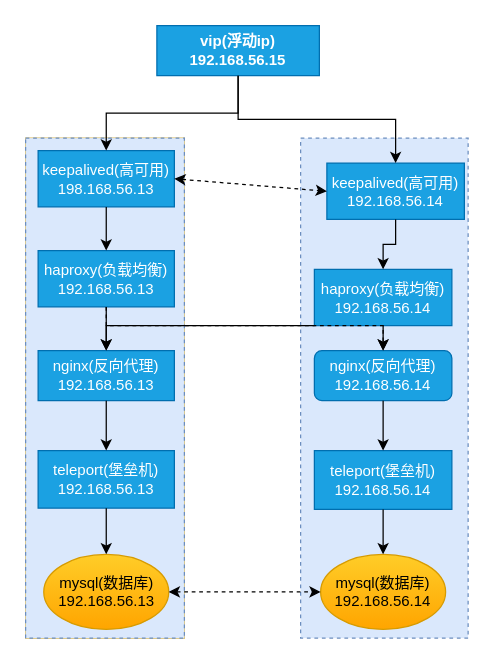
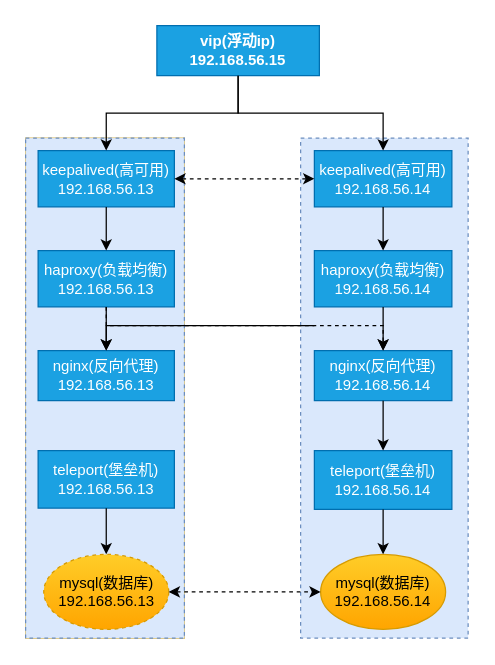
  <mxCell id="0" />
  <mxCell id="1" parent="0" />
  <mxCell id="2" value="" style="group;gradientColor=#ffd966;fillColor=#fff2cc;strokeColor=#d6b656;" vertex="1" connectable="0" parent="1"><mxGeometry x="20" y="110" width="127" height="400" as="geometry" /></mxCell>
  <mxCell id="3" value="" style="rounded=0;whiteSpace=wrap;html=1;dashed=1;fillColor=#dae8fc;strokeColor=#6c8ebf;" parent="2" vertex="1"><mxGeometry width="127" height="400" as="geometry" /></mxCell>
- <mxCell id="4" value="keepalived(高可用)&lt;br&gt;198.168.56.13" style="rounded=0;whiteSpace=wrap;html=1;fillColor=#1ba1e2;strokeColor=#006EAF;fontColor=#ffffff;" parent="2" vertex="1"><mxGeometry x="10" y="10" width="109" height="45" as="geometry" /></mxCell>
+ <mxCell id="4" value="keepalived(高可用)&lt;br&gt;192.168.56.13" style="rounded=0;whiteSpace=wrap;html=1;fillColor=#1ba1e2;strokeColor=#006EAF;fontColor=#ffffff;" parent="2" vertex="1"><mxGeometry x="10" y="10" width="109" height="45" as="geometry" /></mxCell>
  <mxCell id="5" value="haproxy(负载均衡)&lt;br&gt;192.168.56.13" style="rounded=0;whiteSpace=wrap;html=1;fillColor=#1ba1e2;strokeColor=#006EAF;fontColor=#ffffff;" parent="2" vertex="1"><mxGeometry x="10" y="90" width="109" height="45" as="geometry" /></mxCell>
  <mxCell id="6" style="edgeStyle=orthogonalEdgeStyle;rounded=0;orthogonalLoop=1;jettySize=auto;html=1;exitX=0.5;exitY=1;exitDx=0;exitDy=0;entryX=0.5;entryY=0;entryDx=0;entryDy=0;" edge="1" parent="2" source="4" target="5"><mxGeometry relative="1" as="geometry" /></mxCell>
  <mxCell id="7" value="nginx(反向代理)&lt;br&gt;192.168.56.13" style="rounded=0;whiteSpace=wrap;html=1;fillColor=#1ba1e2;strokeColor=#006EAF;fontColor=#ffffff;" parent="2" vertex="1"><mxGeometry x="10" y="170" width="109" height="40" as="geometry" /></mxCell>
  <mxCell id="8" style="edgeStyle=orthogonalEdgeStyle;rounded=0;orthogonalLoop=1;jettySize=auto;html=1;exitX=0.5;exitY=1;exitDx=0;exitDy=0;entryX=0.5;entryY=0;entryDx=0;entryDy=0;" edge="1" parent="2" source="5" target="7"><mxGeometry relative="1" as="geometry" /></mxCell>
  <mxCell id="9" value="teleport(堡垒机)&lt;br&gt;192.168.56.13" style="rounded=0;whiteSpace=wrap;html=1;fillColor=#1ba1e2;strokeColor=#006EAF;fontColor=#ffffff;" parent="2" vertex="1"><mxGeometry x="10" y="250" width="109" height="46" as="geometry" /></mxCell>
- <mxCell id="10" style="edgeStyle=orthogonalEdgeStyle;rounded=0;orthogonalLoop=1;jettySize=auto;html=1;exitX=0.5;exitY=1;exitDx=0;exitDy=0;entryX=0.5;entryY=0;entryDx=0;entryDy=0;" edge="1" parent="2" source="7" target="9"><mxGeometry relative="1" as="geometry" /></mxCell>
- <mxCell id="11" value="mysql(数据库)&lt;br&gt;192.168.56.13" style="ellipse;whiteSpace=wrap;html=1;fillColor=#ffcd28;strokeColor=#d79b00;gradientColor=#ffa500;" parent="2" vertex="1"><mxGeometry x="14.5" y="333" width="100" height="60" as="geometry" /></mxCell>
+ <mxCell id="11" value="mysql(数据库)&lt;br&gt;192.168.56.13" style="ellipse;whiteSpace=wrap;html=1;fillColor=#ffcd28;strokeColor=#d79b00;gradientColor=#ffa500;dashed=1;" parent="2" vertex="1"><mxGeometry x="14.5" y="333" width="100" height="60" as="geometry" /></mxCell>
  <mxCell id="12" style="edgeStyle=orthogonalEdgeStyle;rounded=0;orthogonalLoop=1;jettySize=auto;html=1;exitX=0.5;exitY=1;exitDx=0;exitDy=0;entryX=0.5;entryY=0;entryDx=0;entryDy=0;" edge="1" parent="2" source="9" target="11"><mxGeometry relative="1" as="geometry" /></mxCell>
  <mxCell id="13" value="" style="group" vertex="1" connectable="0" parent="1"><mxGeometry x="240" y="110" width="134" height="400" as="geometry" /></mxCell>
  <mxCell id="14" value="" style="rounded=0;whiteSpace=wrap;html=1;dashed=1;fillColor=#dae8fc;strokeColor=#6c8ebf;" parent="13" vertex="1"><mxGeometry width="134" height="400" as="geometry" /></mxCell>
- <mxCell id="15" value="keepalived(高可用)&lt;br&gt;192.168.56.14" style="rounded=0;whiteSpace=wrap;html=1;fillColor=#1ba1e2;strokeColor=#006EAF;fontColor=#ffffff;" parent="13" vertex="1"><mxGeometry x="21" y="20" width="110" height="45" as="geometry" /></mxCell>
- <mxCell id="16" value="haproxy(负载均衡)&lt;br&gt;192.168.56.14" style="rounded=0;whiteSpace=wrap;html=1;fillColor=#1ba1e2;strokeColor=#006EAF;fontColor=#ffffff;" parent="13" vertex="1"><mxGeometry x="11" y="105" width="110" height="45" as="geometry" /></mxCell>
+ <mxCell id="15" value="keepalived(高可用)&lt;br&gt;192.168.56.14" style="rounded=0;whiteSpace=wrap;html=1;fillColor=#1ba1e2;strokeColor=#006EAF;fontColor=#ffffff;" parent="13" vertex="1"><mxGeometry x="11" y="10" width="110" height="45" as="geometry" /></mxCell>
+ <mxCell id="16" value="haproxy(负载均衡)&lt;br&gt;192.168.56.14" style="rounded=0;whiteSpace=wrap;html=1;fillColor=#1ba1e2;strokeColor=#006EAF;fontColor=#ffffff;" parent="13" vertex="1"><mxGeometry x="11" y="90" width="110" height="45" as="geometry" /></mxCell>
  <mxCell id="17" style="edgeStyle=orthogonalEdgeStyle;rounded=0;orthogonalLoop=1;jettySize=auto;html=1;exitX=0.5;exitY=1;exitDx=0;exitDy=0;entryX=0.5;entryY=0;entryDx=0;entryDy=0;" edge="1" parent="13" source="15" target="16"><mxGeometry relative="1" as="geometry" /></mxCell>
- <mxCell id="18" value="nginx(反向代理)&lt;br&gt;192.168.56.14" style="whiteSpace=wrap;html=1;fillColor=#1ba1e2;strokeColor=#006EAF;fontColor=#ffffff;rounded=1;" parent="13" vertex="1"><mxGeometry x="11" y="170" width="110" height="40" as="geometry" /></mxCell>
+ <mxCell id="18" value="nginx(反向代理)&lt;br&gt;192.168.56.14" style="rounded=0;whiteSpace=wrap;html=1;fillColor=#1ba1e2;strokeColor=#006EAF;fontColor=#ffffff;" parent="13" vertex="1"><mxGeometry x="11" y="170" width="110" height="40" as="geometry" /></mxCell>
  <mxCell id="19" style="edgeStyle=orthogonalEdgeStyle;rounded=0;orthogonalLoop=1;jettySize=auto;html=1;exitX=0.5;exitY=1;exitDx=0;exitDy=0;entryX=0.5;entryY=0;entryDx=0;entryDy=0;" edge="1" parent="13" source="16" target="18"><mxGeometry relative="1" as="geometry" /></mxCell>
  <mxCell id="20" style="edgeStyle=none;rounded=0;orthogonalLoop=1;jettySize=auto;html=1;exitX=0.25;exitY=1;exitDx=0;exitDy=0;" parent="13" source="16" target="16" edge="1"><mxGeometry relative="1" as="geometry" /></mxCell>
  <mxCell id="21" value="teleport(堡垒机)&lt;br&gt;192.168.56.14" style="rounded=0;whiteSpace=wrap;html=1;fillColor=#1ba1e2;strokeColor=#006EAF;fontColor=#ffffff;" parent="13" vertex="1"><mxGeometry x="11" y="250" width="110" height="47" as="geometry" /></mxCell>
  <mxCell id="22" style="edgeStyle=orthogonalEdgeStyle;rounded=0;orthogonalLoop=1;jettySize=auto;html=1;exitX=0.5;exitY=1;exitDx=0;exitDy=0;entryX=0.5;entryY=0;entryDx=0;entryDy=0;" edge="1" parent="13" source="18" target="21"><mxGeometry relative="1" as="geometry" /></mxCell>
  <mxCell id="23" value="mysql(数据库)&lt;br&gt;192.168.56.14" style="ellipse;whiteSpace=wrap;html=1;gradientColor=#ffa500;fillColor=#ffcd28;strokeColor=#d79b00;" parent="13" vertex="1"><mxGeometry x="16" y="333" width="100" height="60" as="geometry" /></mxCell>
  <mxCell id="24" style="edgeStyle=orthogonalEdgeStyle;rounded=0;orthogonalLoop=1;jettySize=auto;html=1;exitX=0.5;exitY=1;exitDx=0;exitDy=0;entryX=0.5;entryY=0;entryDx=0;entryDy=0;" edge="1" parent="13" source="21" target="23"><mxGeometry relative="1" as="geometry" /></mxCell>
  <mxCell id="25" value="&lt;p&gt;vip(浮动ip)&lt;br&gt;192.168.56.15&lt;/p&gt;" style="rounded=1;whiteSpace=wrap;html=1;arcSize=0;fontStyle=1;fillColor=#1ba1e2;strokeColor=#006EAF;fontColor=#ffffff;" parent="1" vertex="1"><mxGeometry x="125" y="20" width="130" height="40" as="geometry" /></mxCell>
  <mxCell id="26" style="endArrow=classic;startArrow=classic;html=1;fontFamily=Helvetica;fontSize=11;fontColor=#000000;align=center;strokeColor=#000000;dashed=1;" parent="1" source="11" target="23" edge="1"><mxGeometry relative="1" as="geometry" /></mxCell>
  <mxCell id="27" value="" style="endArrow=classic;startArrow=classic;html=1;exitX=1;exitY=0.5;exitDx=0;exitDy=0;entryX=0;entryY=0.5;entryDx=0;entryDy=0;dashed=1;" parent="1" source="4" target="15" edge="1"><mxGeometry width="50" height="50" relative="1" as="geometry"><mxPoint x="170" y="180" as="sourcePoint" /><mxPoint x="220" y="130" as="targetPoint" /></mxGeometry></mxCell>
  <mxCell id="28" style="edgeStyle=orthogonalEdgeStyle;rounded=0;orthogonalLoop=1;jettySize=auto;html=1;exitX=0.5;exitY=1;exitDx=0;exitDy=0;entryX=0.5;entryY=0;entryDx=0;entryDy=0;" edge="1" parent="1" source="25" target="4"><mxGeometry relative="1" as="geometry" /></mxCell>
  <mxCell id="29" style="edgeStyle=orthogonalEdgeStyle;rounded=0;orthogonalLoop=1;jettySize=auto;html=1;exitX=0.5;exitY=1;exitDx=0;exitDy=0;entryX=0.5;entryY=0;entryDx=0;entryDy=0;" edge="1" parent="1" source="25" target="15"><mxGeometry relative="1" as="geometry" /></mxCell>
  <mxCell id="30" style="edgeStyle=orthogonalEdgeStyle;rounded=0;orthogonalLoop=1;jettySize=auto;html=1;entryX=0.5;entryY=0;entryDx=0;entryDy=0;" edge="1" parent="1" target="7"><mxGeometry relative="1" as="geometry"><mxPoint x="251" y="260" as="sourcePoint" /><Array as="points"><mxPoint x="251" y="260" /><mxPoint x="85" y="260" /></Array></mxGeometry></mxCell>
  <mxCell id="31" style="edgeStyle=orthogonalEdgeStyle;rounded=0;orthogonalLoop=1;jettySize=auto;html=1;exitX=0.5;exitY=1;exitDx=0;exitDy=0;dashed=1;" edge="1" parent="1" source="5" target="18"><mxGeometry relative="1" as="geometry"><Array as="points"><mxPoint x="85" y="260" /><mxPoint x="306" y="260" /></Array></mxGeometry></mxCell>
